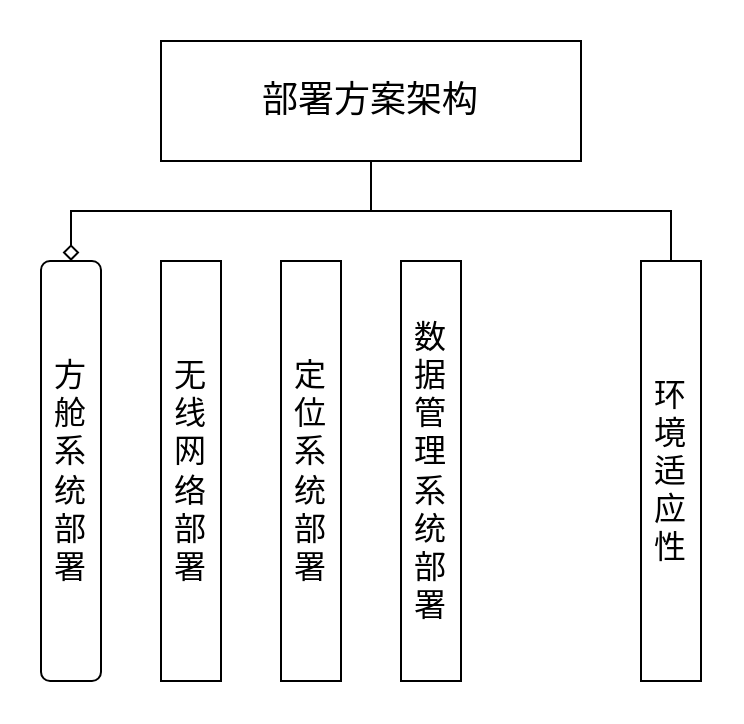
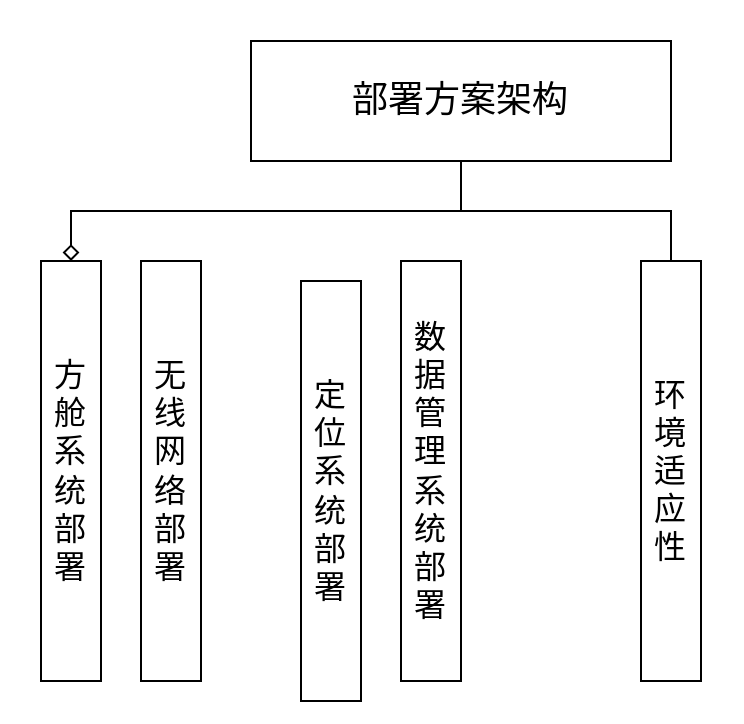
  <mxCell id="0" />
  <mxCell id="1" parent="0" />
  <mxCell id="2" value="" style="edgeStyle=orthogonalEdgeStyle;rounded=0;orthogonalLoop=1;jettySize=auto;html=1;endArrow=none;endFill=0;entryX=0.5;entryY=0;entryDx=0;entryDy=0;exitX=0.5;exitY=1;exitDx=0;exitDy=0;" edge="1" parent="1" source="3" target="8"><mxGeometry relative="1" as="geometry" /></mxCell>
- <mxCell id="3" value="&lt;font style=&quot;font-size: 18px;&quot;&gt;部署方案架构&lt;/font&gt;" style="rounded=0;whiteSpace=wrap;html=1;" vertex="1" parent="1"><mxGeometry x="80" y="20" width="210" height="60" as="geometry" /></mxCell>
- <mxCell id="4" value="&lt;font style=&quot;font-size: 16px;&quot;&gt;方舱系统部署&lt;/font&gt;" style="whiteSpace=wrap;html=1;rounded=1;" vertex="1" parent="1"><mxGeometry x="20" y="130" width="30" height="210" as="geometry" /></mxCell>
- <mxCell id="5" value="&lt;font style=&quot;font-size: 16px;&quot;&gt;无线网络部署&lt;/font&gt;" style="rounded=0;whiteSpace=wrap;html=1;" vertex="1" parent="1"><mxGeometry x="80" y="130" width="30" height="210" as="geometry" /></mxCell>
- <mxCell id="6" value="&lt;font style=&quot;font-size: 16px;&quot;&gt;定位系统部署&lt;/font&gt;" style="rounded=0;whiteSpace=wrap;html=1;" vertex="1" parent="1"><mxGeometry x="140" y="130" width="30" height="210" as="geometry" /></mxCell>
+ <mxCell id="3" value="&lt;font style=&quot;font-size: 18px;&quot;&gt;部署方案架构&lt;/font&gt;" style="rounded=0;whiteSpace=wrap;html=1;" vertex="1" parent="1"><mxGeometry x="125" y="20" width="210" height="60" as="geometry" /></mxCell>
+ <mxCell id="4" value="&lt;font style=&quot;font-size: 16px;&quot;&gt;方舱系统部署&lt;/font&gt;" style="rounded=0;whiteSpace=wrap;html=1;" vertex="1" parent="1"><mxGeometry x="20" y="130" width="30" height="210" as="geometry" /></mxCell>
+ <mxCell id="5" value="&lt;font style=&quot;font-size: 16px;&quot;&gt;无线网络部署&lt;/font&gt;" style="rounded=0;whiteSpace=wrap;html=1;" vertex="1" parent="1"><mxGeometry x="70" y="130" width="30" height="210" as="geometry" /></mxCell>
+ <mxCell id="6" value="&lt;font style=&quot;font-size: 16px;&quot;&gt;定位系统部署&lt;/font&gt;" style="rounded=0;whiteSpace=wrap;html=1;" vertex="1" parent="1"><mxGeometry x="150" y="140" width="30" height="210" as="geometry" /></mxCell>
  <mxCell id="7" value="&lt;font style=&quot;font-size: 16px;&quot;&gt;数据管理系统部署&lt;/font&gt;" style="rounded=0;whiteSpace=wrap;html=1;" vertex="1" parent="1"><mxGeometry x="200" y="130" width="30" height="210" as="geometry" /></mxCell>
  <mxCell id="8" value="&lt;font style=&quot;font-size: 16px;&quot;&gt;环境适应性&lt;/font&gt;" style="rounded=0;whiteSpace=wrap;html=1;" vertex="1" parent="1"><mxGeometry x="320" y="130" width="30" height="210" as="geometry" /></mxCell>
  <mxCell id="9" value="" style="edgeStyle=orthogonalEdgeStyle;rounded=0;orthogonalLoop=1;jettySize=auto;html=1;endArrow=diamond;endFill=0;entryX=0.5;entryY=0;entryDx=0;entryDy=0;exitX=0.5;exitY=1;exitDx=0;exitDy=0;" edge="1" parent="1" source="3" target="4"><mxGeometry relative="1" as="geometry"><mxPoint x="195" y="90" as="sourcePoint" /><mxPoint x="345" y="140" as="targetPoint" /></mxGeometry></mxCell>
